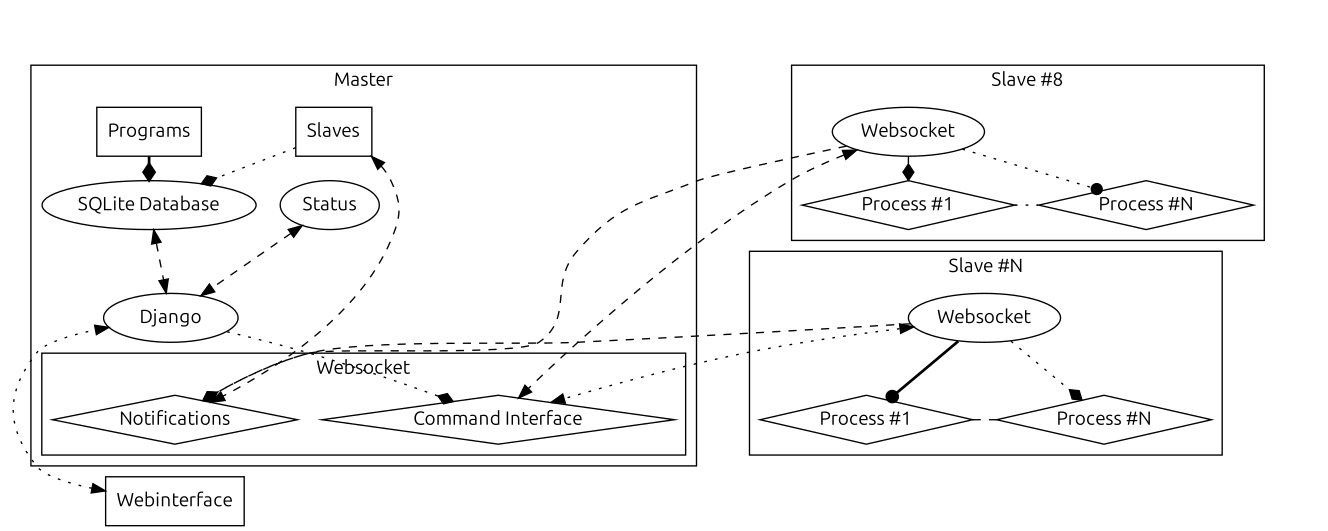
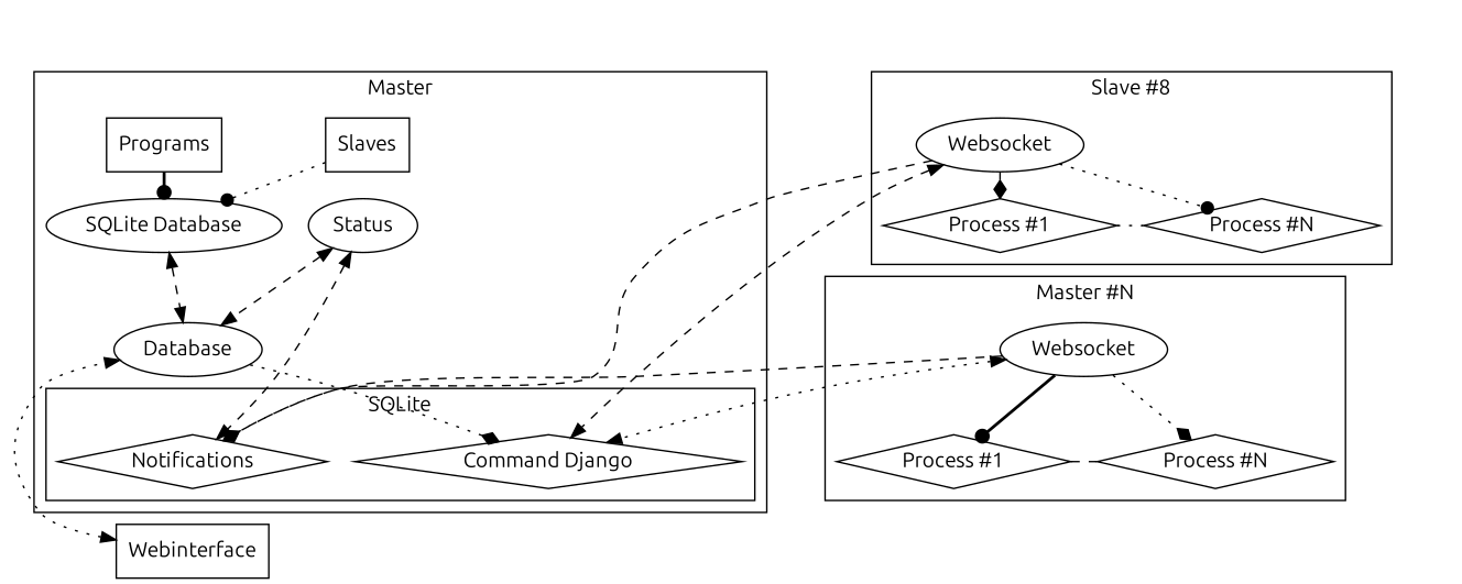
  digraph {
    fontname=Ubuntu
    rankdir=TB
    node [fontname=Ubuntu]
    edge [fontname=Ubuntu style=dashed]
    n1 [label=Slaves shape=box]
    n2 [label=Programs shape=box]
    n3 [label="SQLite Database"]
-   n4 [label=Django]
+   n4 [label=Database]
    n5 [label=Status]
    n6 [label=Notifications shape=diamond]
-   n7 [label="Command Interface" shape=diamond]
+   n7 [label="Command Django" shape=diamond]
    n8 [label="Process #1" shape=diamond]
    n9 [label="Process #N" shape=diamond]
    n10 [label=Websocket]
    n11 [label="Process #1" shape=diamond]
    n12 [label="Process #N" shape=diamond]
    n13 [label=Websocket]
    n14 [label=Webinterface shape=box]
    01 [style=invis]
    02 [style=invis]
    03 [style=invis]
    subgraph cluster_1 {
      label=Master
      nodesep=1
      ranksep=0
      subgraph sub_2 {
        label=Master
        nodesep=1
        ranksep=0
        n1
        n2
      }
      subgraph sub_3 {
        label=Master
        nodesep=1
        ranksep=0
        n3
        n4
        n5
      }
      subgraph cluster_4 {
-       label=Websocket
+       label=SQLite
        nodesep=1
        ranksep=0
        n6
        n7
      }
    }
    subgraph cluster_5 {
      label="Slave #8"
      n10
      subgraph sub_6 {
        label="Slave #1"
        rank=same
        n8
        n9
      }
    }
    subgraph cluster_7 {
-     label="Slave #N"
+     label="Master #N"
      n13
      subgraph sub_8 {
        label="Slave #N"
        rank=same
        n11
        n12
      }
    }
-   n1 -> n3 [arrowhead=diamond style=dotted]
-   n2 -> n3 [arrowhead=diamond style=bold]
+   n1 -> n3 [arrowhead=dot style=dotted]
+   n2 -> n3 [arrowhead=dot style=bold]
    n3 -> n4 [dir=both]
    n4 -> n7 [arrowhead=diamond style=dotted]
    n5 -> n4 [dir=both]
-   n1 -> n6 [dir=both]
+   n5 -> n6 [dir=both]
    n6 -> n14 [style=invis]
    n7 -> n14 [style=invis]
    n8 -> n9 [dir=none style=dotted]
    n9 -> n13 [style=invis]
    n10 -> n6 [arrowhead=diamond]
    n10 -> n7 [dir=both]
    n10 -> n8 [arrowhead=diamond]
    n10 -> n9 [arrowhead=dot style=dotted]
    n11 -> n12 [dir=none]
    n13 -> n6 [arrowhead=diamond]
    n13 -> n7 [dir=both style=dotted]
    n13 -> n11 [arrowhead=dot style=bold]
    n13 -> n12 [arrowhead=diamond style=dotted]
    n14 -> n4 [dir=both style=dotted]
    02 -> n3 [style=invis]
    03 -> n10 [style=invis]
    03 -> n13 [style=invis]
  }
